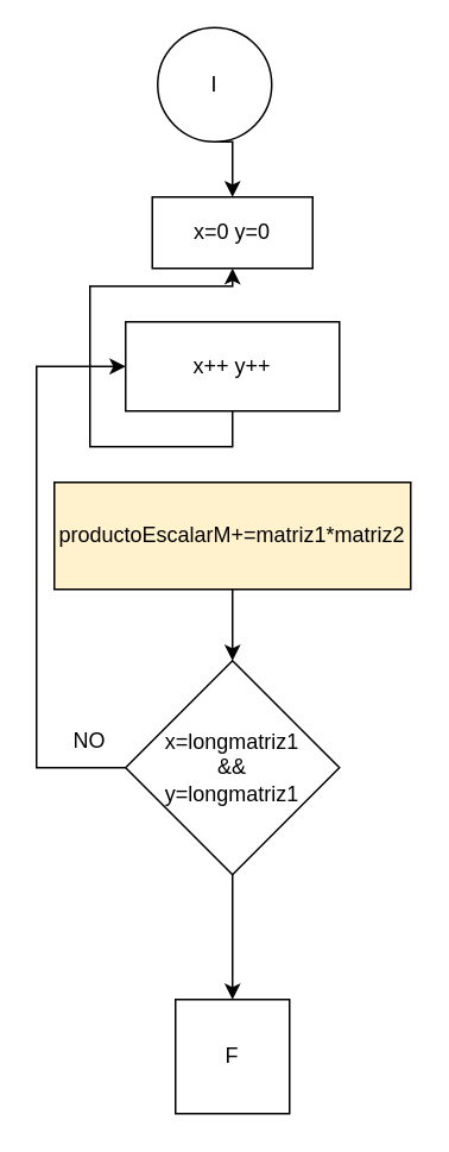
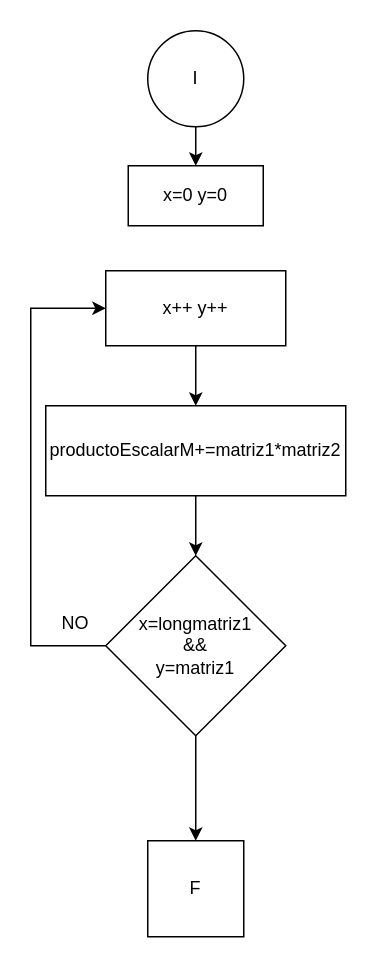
  <mxCell id="0" />
  <mxCell id="1" parent="0" />
- <mxCell id="2" style="edgeStyle=orthogonalEdgeStyle;rounded=0;orthogonalLoop=1;jettySize=auto;html=1;exitX=0.5;exitY=1;exitDx=0;exitDy=0;" edge="1" parent="1" source="3" target="12"><mxGeometry relative="1" as="geometry" /></mxCell>
+ <mxCell id="2" style="edgeStyle=orthogonalEdgeStyle;rounded=0;orthogonalLoop=1;jettySize=auto;html=1;exitX=0.5;exitY=1;exitDx=0;exitDy=0;" edge="1" parent="1" source="3" target="7"><mxGeometry relative="1" as="geometry" /></mxCell>
  <mxCell id="3" value="&lt;font style=&quot;vertical-align: inherit;&quot;&gt;&lt;font style=&quot;vertical-align: inherit;&quot;&gt;&lt;font style=&quot;vertical-align: inherit;&quot;&gt;&lt;font style=&quot;vertical-align: inherit;&quot;&gt;&lt;font style=&quot;vertical-align: inherit;&quot;&gt;&lt;font style=&quot;vertical-align: inherit;&quot;&gt;x++ y++&lt;/font&gt;&lt;/font&gt;&lt;/font&gt;&lt;/font&gt;&lt;/font&gt;&lt;/font&gt;" style="rounded=0;whiteSpace=wrap;html=1;" parent="1" vertex="1"><mxGeometry x="70" y="180" width="120" height="50" as="geometry" /></mxCell>
  <mxCell id="4" style="edgeStyle=orthogonalEdgeStyle;rounded=0;orthogonalLoop=1;jettySize=auto;html=1;exitX=0.5;exitY=1;exitDx=0;exitDy=0;entryX=0.5;entryY=0;entryDx=0;entryDy=0;" edge="1" parent="1" source="5" target="12"><mxGeometry relative="1" as="geometry" /></mxCell>
- <mxCell id="5" value="&lt;font style=&quot;vertical-align: inherit;&quot;&gt;&lt;font style=&quot;vertical-align: inherit;&quot;&gt;I&lt;/font&gt;&lt;/font&gt;" style="ellipse;whiteSpace=wrap;html=1;aspect=fixed;" parent="1" vertex="1"><mxGeometry x="88" y="15" width="64" height="64" as="geometry" /></mxCell>
+ <mxCell id="5" value="&lt;font style=&quot;vertical-align: inherit;&quot;&gt;&lt;font style=&quot;vertical-align: inherit;&quot;&gt;I&lt;/font&gt;&lt;/font&gt;" style="ellipse;whiteSpace=wrap;html=1;aspect=fixed;" parent="1" vertex="1"><mxGeometry x="98" y="20" width="64" height="64" as="geometry" /></mxCell>
  <mxCell id="6" style="edgeStyle=orthogonalEdgeStyle;rounded=0;orthogonalLoop=1;jettySize=auto;html=1;exitX=0.5;exitY=1;exitDx=0;exitDy=0;entryX=0.5;entryY=0;entryDx=0;entryDy=0;" edge="1" parent="1" source="7" target="10"><mxGeometry relative="1" as="geometry" /></mxCell>
- <mxCell id="7" value="&lt;font style=&quot;vertical-align: inherit;&quot;&gt;&lt;font style=&quot;vertical-align: inherit;&quot;&gt;productoEscalarM+=matriz1*matriz2&lt;/font&gt;&lt;/font&gt;" style="rounded=0;whiteSpace=wrap;html=1;fillColor=#fff2cc;" vertex="1" parent="1"><mxGeometry x="30" y="270" width="200" height="60" as="geometry" /></mxCell>
+ <mxCell id="7" value="&lt;font style=&quot;vertical-align: inherit;&quot;&gt;&lt;font style=&quot;vertical-align: inherit;&quot;&gt;productoEscalarM+=matriz1*matriz2&lt;/font&gt;&lt;/font&gt;" style="rounded=0;whiteSpace=wrap;html=1;" vertex="1" parent="1"><mxGeometry x="30" y="270" width="200" height="60" as="geometry" /></mxCell>
  <mxCell id="8" style="edgeStyle=orthogonalEdgeStyle;rounded=0;orthogonalLoop=1;jettySize=auto;html=1;exitX=0;exitY=0.5;exitDx=0;exitDy=0;entryX=0;entryY=0.5;entryDx=0;entryDy=0;" edge="1" parent="1" source="10" target="3"><mxGeometry relative="1" as="geometry"><Array as="points"><mxPoint x="20" y="430" /><mxPoint x="20" y="205" /></Array></mxGeometry></mxCell>
  <mxCell id="9" style="edgeStyle=orthogonalEdgeStyle;rounded=0;orthogonalLoop=1;jettySize=auto;html=1;exitX=0.5;exitY=1;exitDx=0;exitDy=0;entryX=0.5;entryY=0;entryDx=0;entryDy=0;" edge="1" parent="1" source="10" target="13"><mxGeometry relative="1" as="geometry" /></mxCell>
- <mxCell id="10" value="&lt;font style=&quot;vertical-align: inherit;&quot;&gt;&lt;font style=&quot;vertical-align: inherit;&quot;&gt;&lt;font style=&quot;vertical-align: inherit;&quot;&gt;&lt;font style=&quot;vertical-align: inherit;&quot;&gt;x=longmatriz1&lt;br&gt;&amp;amp;&amp;amp;&lt;br&gt;y=longmatriz1&lt;/font&gt;&lt;/font&gt;&lt;/font&gt;&lt;/font&gt;" style="rhombus;whiteSpace=wrap;html=1;" vertex="1" parent="1"><mxGeometry x="70" y="370" width="120" height="120" as="geometry" /></mxCell>
+ <mxCell id="10" value="&lt;font style=&quot;vertical-align: inherit;&quot;&gt;&lt;font style=&quot;vertical-align: inherit;&quot;&gt;&lt;font style=&quot;vertical-align: inherit;&quot;&gt;&lt;font style=&quot;vertical-align: inherit;&quot;&gt;x=longmatriz1&lt;br&gt;&amp;amp;&amp;amp;&lt;br&gt;y=matriz1&lt;/font&gt;&lt;/font&gt;&lt;/font&gt;&lt;/font&gt;" style="rhombus;whiteSpace=wrap;html=1;" vertex="1" parent="1"><mxGeometry x="70" y="370" width="120" height="120" as="geometry" /></mxCell>
  <mxCell id="11" value="NO" style="text;html=1;align=center;verticalAlign=middle;whiteSpace=wrap;rounded=0;" vertex="1" parent="1"><mxGeometry x="20" y="400" width="60" height="30" as="geometry" /></mxCell>
  <mxCell id="12" value="x=0 y=0" style="rounded=0;whiteSpace=wrap;html=1;" vertex="1" parent="1"><mxGeometry x="85" y="110" width="90" height="40" as="geometry" /></mxCell>
  <mxCell id="13" value="F" style="whiteSpace=wrap;html=1;aspect=fixed;rounded=0;" vertex="1" parent="1"><mxGeometry x="98" y="560" width="64" height="64" as="geometry" /></mxCell>
